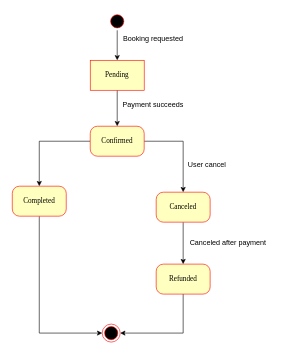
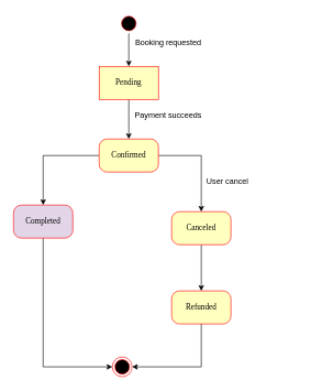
  <mxCell id="0" />
  <mxCell id="1" parent="0" />
  <mxCell id="2" style="edgeStyle=orthogonalEdgeStyle;rounded=0;orthogonalLoop=1;jettySize=auto;html=1;entryX=0.5;entryY=0;entryDx=0;entryDy=0;" edge="1" parent="1" source="3" target="5"><mxGeometry relative="1" as="geometry" /></mxCell>
  <mxCell id="3" value="" style="ellipse;html=1;shape=startState;fillColor=#000000;strokeColor=#ff0000;rounded=1;shadow=0;comic=0;labelBackgroundColor=none;fontFamily=Verdana;fontSize=12;fontColor=#000000;align=center;direction=south;" parent="1" vertex="1"><mxGeometry x="180" y="20" width="30" height="30" as="geometry" /></mxCell>
  <mxCell id="4" style="edgeStyle=orthogonalEdgeStyle;rounded=0;orthogonalLoop=1;jettySize=auto;html=1;entryX=0.5;entryY=0;entryDx=0;entryDy=0;strokeColor=light-dark(#000000,#EDEDED);" edge="1" parent="1" source="5" target="10"><mxGeometry relative="1" as="geometry" /></mxCell>
  <mxCell id="5" value="Pending" style="whiteSpace=wrap;html=1;arcSize=24;fillColor=#ffffc0;strokeColor=#ff0000;shadow=0;comic=0;labelBackgroundColor=none;fontFamily=Verdana;fontSize=12;fontColor=#000000;align=center;rounded=0;" parent="1" vertex="1"><mxGeometry x="150" y="100" width="90" height="50" as="geometry" /></mxCell>
  <mxCell id="6" value="" style="ellipse;html=1;shape=endState;fillColor=#000000;strokeColor=#ff0000;rounded=1;shadow=0;comic=0;labelBackgroundColor=none;fontFamily=Verdana;fontSize=12;fontColor=#000000;align=center;" vertex="1" parent="1"><mxGeometry x="170" y="540" width="30" height="30" as="geometry" /></mxCell>
  <mxCell id="7" value="Booking requested" style="text;html=1;align=center;verticalAlign=middle;whiteSpace=wrap;rounded=0;" vertex="1" parent="1"><mxGeometry x="190" y="50" width="130" height="30" as="geometry" /></mxCell>
  <mxCell id="8" style="edgeStyle=orthogonalEdgeStyle;rounded=0;orthogonalLoop=1;jettySize=auto;html=1;entryX=0.5;entryY=0;entryDx=0;entryDy=0;" edge="1" parent="1" source="10" target="13"><mxGeometry relative="1" as="geometry" /></mxCell>
  <mxCell id="9" style="edgeStyle=orthogonalEdgeStyle;rounded=0;orthogonalLoop=1;jettySize=auto;html=1;entryX=0.5;entryY=0;entryDx=0;entryDy=0;" edge="1" parent="1" source="10" target="15"><mxGeometry relative="1" as="geometry" /></mxCell>
  <mxCell id="10" value="Confirmed" style="rounded=1;whiteSpace=wrap;html=1;arcSize=24;fillColor=#ffffc0;strokeColor=#ff0000;shadow=0;comic=0;labelBackgroundColor=none;fontFamily=Verdana;fontSize=12;fontColor=#000000;align=center;" vertex="1" parent="1"><mxGeometry x="150" y="210" width="90" height="50" as="geometry" /></mxCell>
  <mxCell id="11" value="Payment succeeds" style="text;html=1;align=center;verticalAlign=middle;whiteSpace=wrap;rounded=0;" vertex="1" parent="1"><mxGeometry x="200" y="160" width="110" height="30" as="geometry" /></mxCell>
  <mxCell id="12" style="edgeStyle=orthogonalEdgeStyle;rounded=0;orthogonalLoop=1;jettySize=auto;html=1;entryX=0;entryY=0.5;entryDx=0;entryDy=0;" edge="1" parent="1" source="13" target="6"><mxGeometry relative="1" as="geometry"><Array as="points"><mxPoint x="65" y="555" /></Array></mxGeometry></mxCell>
- <mxCell id="13" value="Completed" style="rounded=1;whiteSpace=wrap;html=1;arcSize=24;fillColor=#ffffc0;strokeColor=#ff0000;shadow=0;comic=0;labelBackgroundColor=none;fontFamily=Verdana;fontSize=12;fontColor=#000000;align=center;" vertex="1" parent="1"><mxGeometry x="20" y="310" width="90" height="50" as="geometry" /></mxCell>
+ <mxCell id="13" value="Completed" style="rounded=1;whiteSpace=wrap;html=1;arcSize=24;fillColor=#e1d5e7;strokeColor=#ff0000;shadow=0;comic=0;labelBackgroundColor=none;fontFamily=Verdana;fontSize=12;fontColor=#000000;align=center;" vertex="1" parent="1"><mxGeometry x="20" y="310" width="90" height="50" as="geometry" /></mxCell>
  <mxCell id="14" style="edgeStyle=orthogonalEdgeStyle;rounded=0;orthogonalLoop=1;jettySize=auto;html=1;entryX=0.5;entryY=0;entryDx=0;entryDy=0;" edge="1" parent="1" source="15" target="19"><mxGeometry relative="1" as="geometry" /></mxCell>
  <mxCell id="15" value="Canceled" style="rounded=1;whiteSpace=wrap;html=1;arcSize=24;fillColor=#ffffc0;strokeColor=#ff0000;shadow=0;comic=0;labelBackgroundColor=none;fontFamily=Verdana;fontSize=12;fontColor=#000000;align=center;" vertex="1" parent="1"><mxGeometry x="260" y="320" width="90" height="50" as="geometry" /></mxCell>
  <mxCell id="16" value="User cancel" style="text;html=1;align=center;verticalAlign=middle;whiteSpace=wrap;rounded=0;" vertex="1" parent="1"><mxGeometry x="300" y="260" width="90" height="30" as="geometry" /></mxCell>
- <mxCell id="17" value="Canceled after payment" style="text;html=1;align=center;verticalAlign=middle;whiteSpace=wrap;rounded=0;" vertex="1" parent="1"><mxGeometry x="310" y="390" width="140" height="30" as="geometry" /></mxCell>
  <mxCell id="18" style="edgeStyle=orthogonalEdgeStyle;rounded=0;orthogonalLoop=1;jettySize=auto;html=1;" edge="1" parent="1" source="19" target="6"><mxGeometry relative="1" as="geometry"><Array as="points"><mxPoint x="305" y="555" /></Array></mxGeometry></mxCell>
  <mxCell id="19" value="Refunded" style="rounded=1;whiteSpace=wrap;html=1;arcSize=24;fillColor=#ffffc0;strokeColor=#ff0000;shadow=0;comic=0;labelBackgroundColor=none;fontFamily=Verdana;fontSize=12;fontColor=#000000;align=center;" vertex="1" parent="1"><mxGeometry x="260" y="440" width="90" height="50" as="geometry" /></mxCell>
